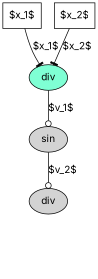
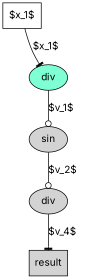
  digraph {
    fontname=Inter
    rankdir=TD
    node [fontname=Inter fillcolor=lightgrey style=filled]
    edge [arrowhead=tee fontname=Inter]
    n1 [label=<$x_1$> shape=box fillcolor="" style=""]
    n2 [fillcolor=aquamarine label=div]
    sin
-   n4 [label=<$x_2$> shape=box fillcolor="" style=""]
    n5 [label=div]
+   result [shape=box]
    n1 -> n2 [label=<$x_1$>]
    n2 -> sin [arrowhead=odot label=<$v_1$>]
    sin -> n5 [arrowhead=odot label=<$v_2$>]
-   n4 -> n2 [label=<$x_2$>]
+   n5 -> result [label=<$v_4$>]
  }
